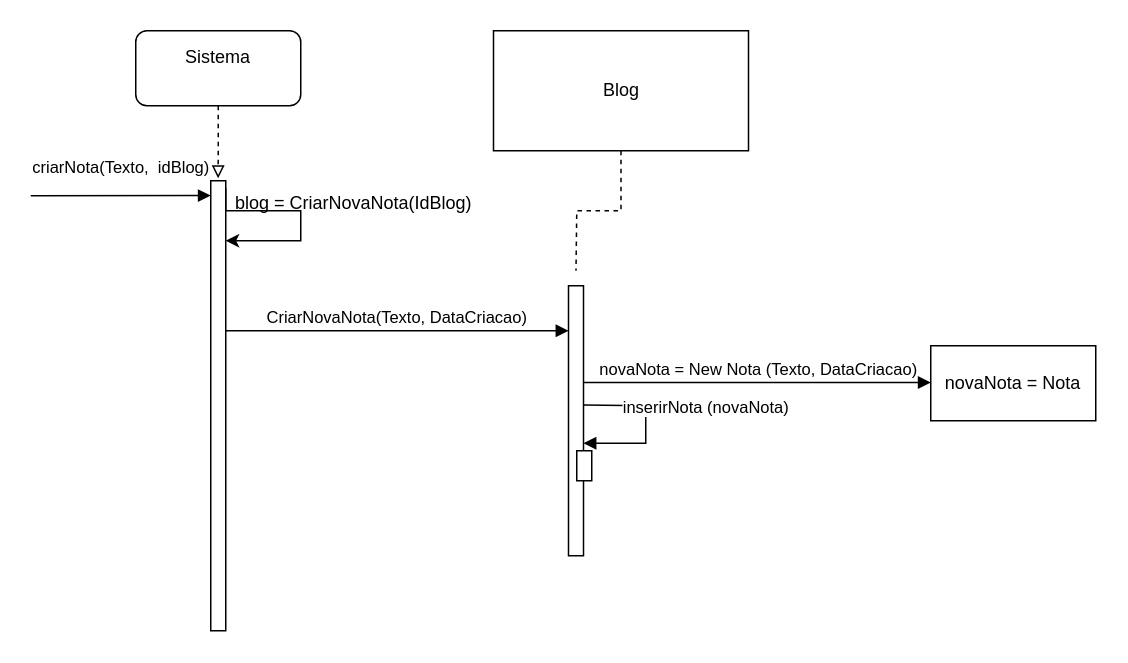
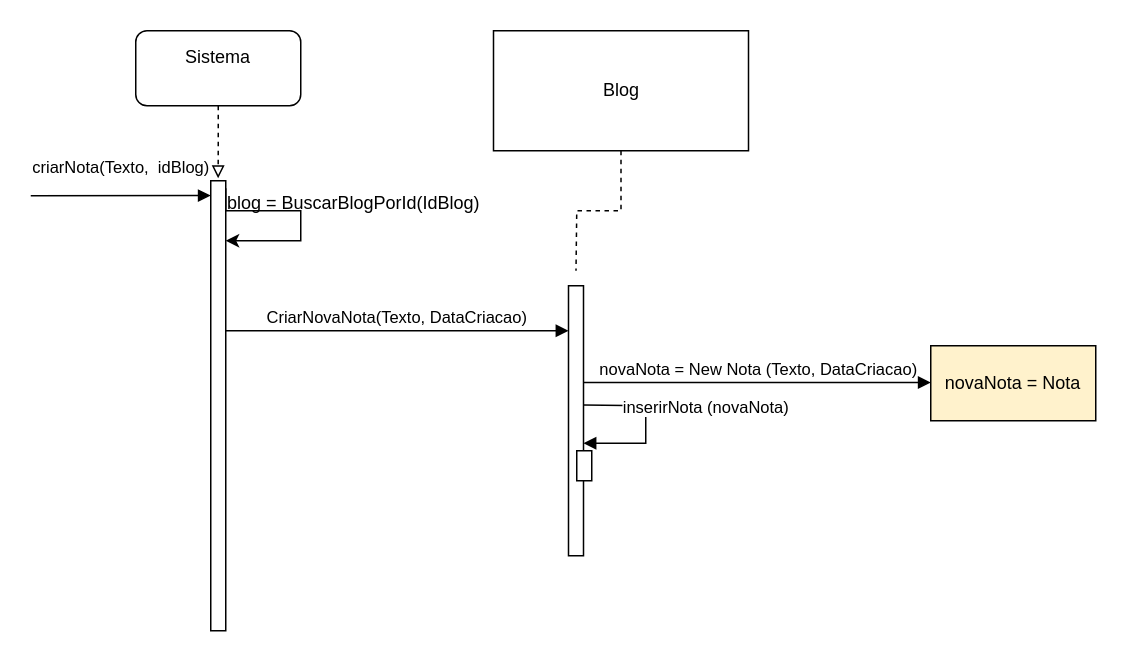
  <mxCell id="0" />
  <mxCell id="1" parent="0" />
  <mxCell id="2" value="Sistema&lt;div&gt;&lt;br&gt;&lt;/div&gt;" style="html=1;whiteSpace=wrap;rounded=1;" vertex="1" parent="1"><mxGeometry x="90" y="20" width="110" height="50" as="geometry" /></mxCell>
  <mxCell id="3" style="edgeStyle=orthogonalEdgeStyle;rounded=0;orthogonalLoop=1;jettySize=auto;html=1;endArrow=none;endFill=0;dashed=1;" edge="1" parent="1" source="4"><mxGeometry relative="1" as="geometry"><mxPoint x="383.5" y="180" as="targetPoint" /></mxGeometry></mxCell>
  <mxCell id="4" value="Blog" style="html=1;whiteSpace=wrap;" vertex="1" parent="1"><mxGeometry x="328.5" y="20" width="170" height="80" as="geometry" /></mxCell>
  <mxCell id="5" style="edgeStyle=orthogonalEdgeStyle;rounded=0;orthogonalLoop=1;jettySize=auto;html=1;curved=0;exitX=1;exitY=0;exitDx=0;exitDy=5;exitPerimeter=0;" edge="1" parent="1" source="6" target="6"><mxGeometry relative="1" as="geometry"><mxPoint x="180" y="150" as="targetPoint" /><Array as="points"><mxPoint x="150" y="140" /><mxPoint x="200" y="140" /><mxPoint x="200" y="160" /></Array></mxGeometry></mxCell>
  <mxCell id="6" value="" style="html=1;points=[[0,0,0,0,5],[0,1,0,0,-5],[1,0,0,0,5],[1,1,0,0,-5]];perimeter=orthogonalPerimeter;outlineConnect=0;targetShapes=umlLifeline;portConstraint=eastwest;newEdgeStyle={&quot;curved&quot;:0,&quot;rounded&quot;:0};" vertex="1" parent="1"><mxGeometry x="140" y="120" width="10" height="300" as="geometry" /></mxCell>
  <mxCell id="7" value="criarNota(Texto,&amp;nbsp; idBlog)" style="html=1;verticalAlign=bottom;endArrow=block;curved=0;rounded=0;entryX=0;entryY=0.033;entryDx=0;entryDy=0;entryPerimeter=0;" edge="1" parent="1" target="6"><mxGeometry x="0.0" y="10" width="80" relative="1" as="geometry"><mxPoint x="20" y="130" as="sourcePoint" /><mxPoint x="130" y="140" as="targetPoint" /><mxPoint as="offset" /></mxGeometry></mxCell>
- <mxCell id="8" value="blog = CriarNovaNota(IdBlog)" style="text;html=1;align=center;verticalAlign=middle;resizable=0;points=[];autosize=1;strokeColor=none;fillColor=none;" vertex="1" parent="1"><mxGeometry x="140" y="120" width="190" height="30" as="geometry" /></mxCell>
+ <mxCell id="8" value="blog = BuscarBlogPorId(IdBlog)" style="text;html=1;align=center;verticalAlign=middle;resizable=0;points=[];autosize=1;strokeColor=none;fillColor=none;" vertex="1" parent="1"><mxGeometry x="140" y="120" width="190" height="30" as="geometry" /></mxCell>
  <mxCell id="9" value="" style="html=1;points=[[0,0,0,0,5],[0,1,0,0,-5],[1,0,0,0,5],[1,1,0,0,-5]];perimeter=orthogonalPerimeter;outlineConnect=0;targetShapes=umlLifeline;portConstraint=eastwest;newEdgeStyle={&quot;curved&quot;:0,&quot;rounded&quot;:0};" vertex="1" parent="1"><mxGeometry x="378.5" y="190" width="10" height="180" as="geometry" /></mxCell>
  <mxCell id="10" value="CriarNovaNota(Texto, DataCriacao)" style="html=1;verticalAlign=bottom;endArrow=block;curved=0;rounded=0;" edge="1" parent="1" target="9"><mxGeometry width="80" relative="1" as="geometry"><mxPoint x="150" y="220" as="sourcePoint" /><mxPoint x="370" y="220" as="targetPoint" /></mxGeometry></mxCell>
  <mxCell id="11" value="novaNota = New Nota (Texto, DataCriacao)" style="html=1;verticalAlign=bottom;endArrow=block;curved=0;rounded=0;" edge="1" parent="1"><mxGeometry width="80" relative="1" as="geometry"><mxPoint x="388.5" y="254.55" as="sourcePoint" /><mxPoint x="620" y="254.55" as="targetPoint" /></mxGeometry></mxCell>
  <mxCell id="12" value="" style="html=1;points=[[0,0,0,0,5],[0,1,0,0,-5],[1,0,0,0,5],[1,1,0,0,-5]];perimeter=orthogonalPerimeter;outlineConnect=0;targetShapes=umlLifeline;portConstraint=eastwest;newEdgeStyle={&quot;curved&quot;:0,&quot;rounded&quot;:0};" vertex="1" parent="1"><mxGeometry x="384" y="300" width="10" height="20" as="geometry" /></mxCell>
  <mxCell id="13" value="inserirNota (novaNota)" style="html=1;verticalAlign=bottom;endArrow=block;curved=0;rounded=0;" edge="1" parent="1" target="9"><mxGeometry x="-0.046" y="40" width="80" relative="1" as="geometry"><mxPoint x="388.5" y="269.58" as="sourcePoint" /><mxPoint x="480" y="280" as="targetPoint" /><Array as="points"><mxPoint x="430" y="270" /><mxPoint x="430" y="280" /><mxPoint x="430" y="295" /></Array><mxPoint as="offset" /></mxGeometry></mxCell>
  <mxCell id="14" style="edgeStyle=orthogonalEdgeStyle;rounded=0;orthogonalLoop=1;jettySize=auto;html=1;entryX=0.026;entryY=-0.056;entryDx=0;entryDy=0;entryPerimeter=0;endArrow=block;endFill=0;dashed=1;" edge="1" parent="1" source="2" target="8"><mxGeometry relative="1" as="geometry" /></mxCell>
- <mxCell id="15" value="novaNota = Nota" style="html=1;whiteSpace=wrap;" vertex="1" parent="1"><mxGeometry x="620" y="230" width="110" height="50" as="geometry" /></mxCell>
+ <mxCell id="15" value="novaNota = Nota" style="html=1;whiteSpace=wrap;fillColor=#fff2cc;" vertex="1" parent="1"><mxGeometry x="620" y="230" width="110" height="50" as="geometry" /></mxCell>
